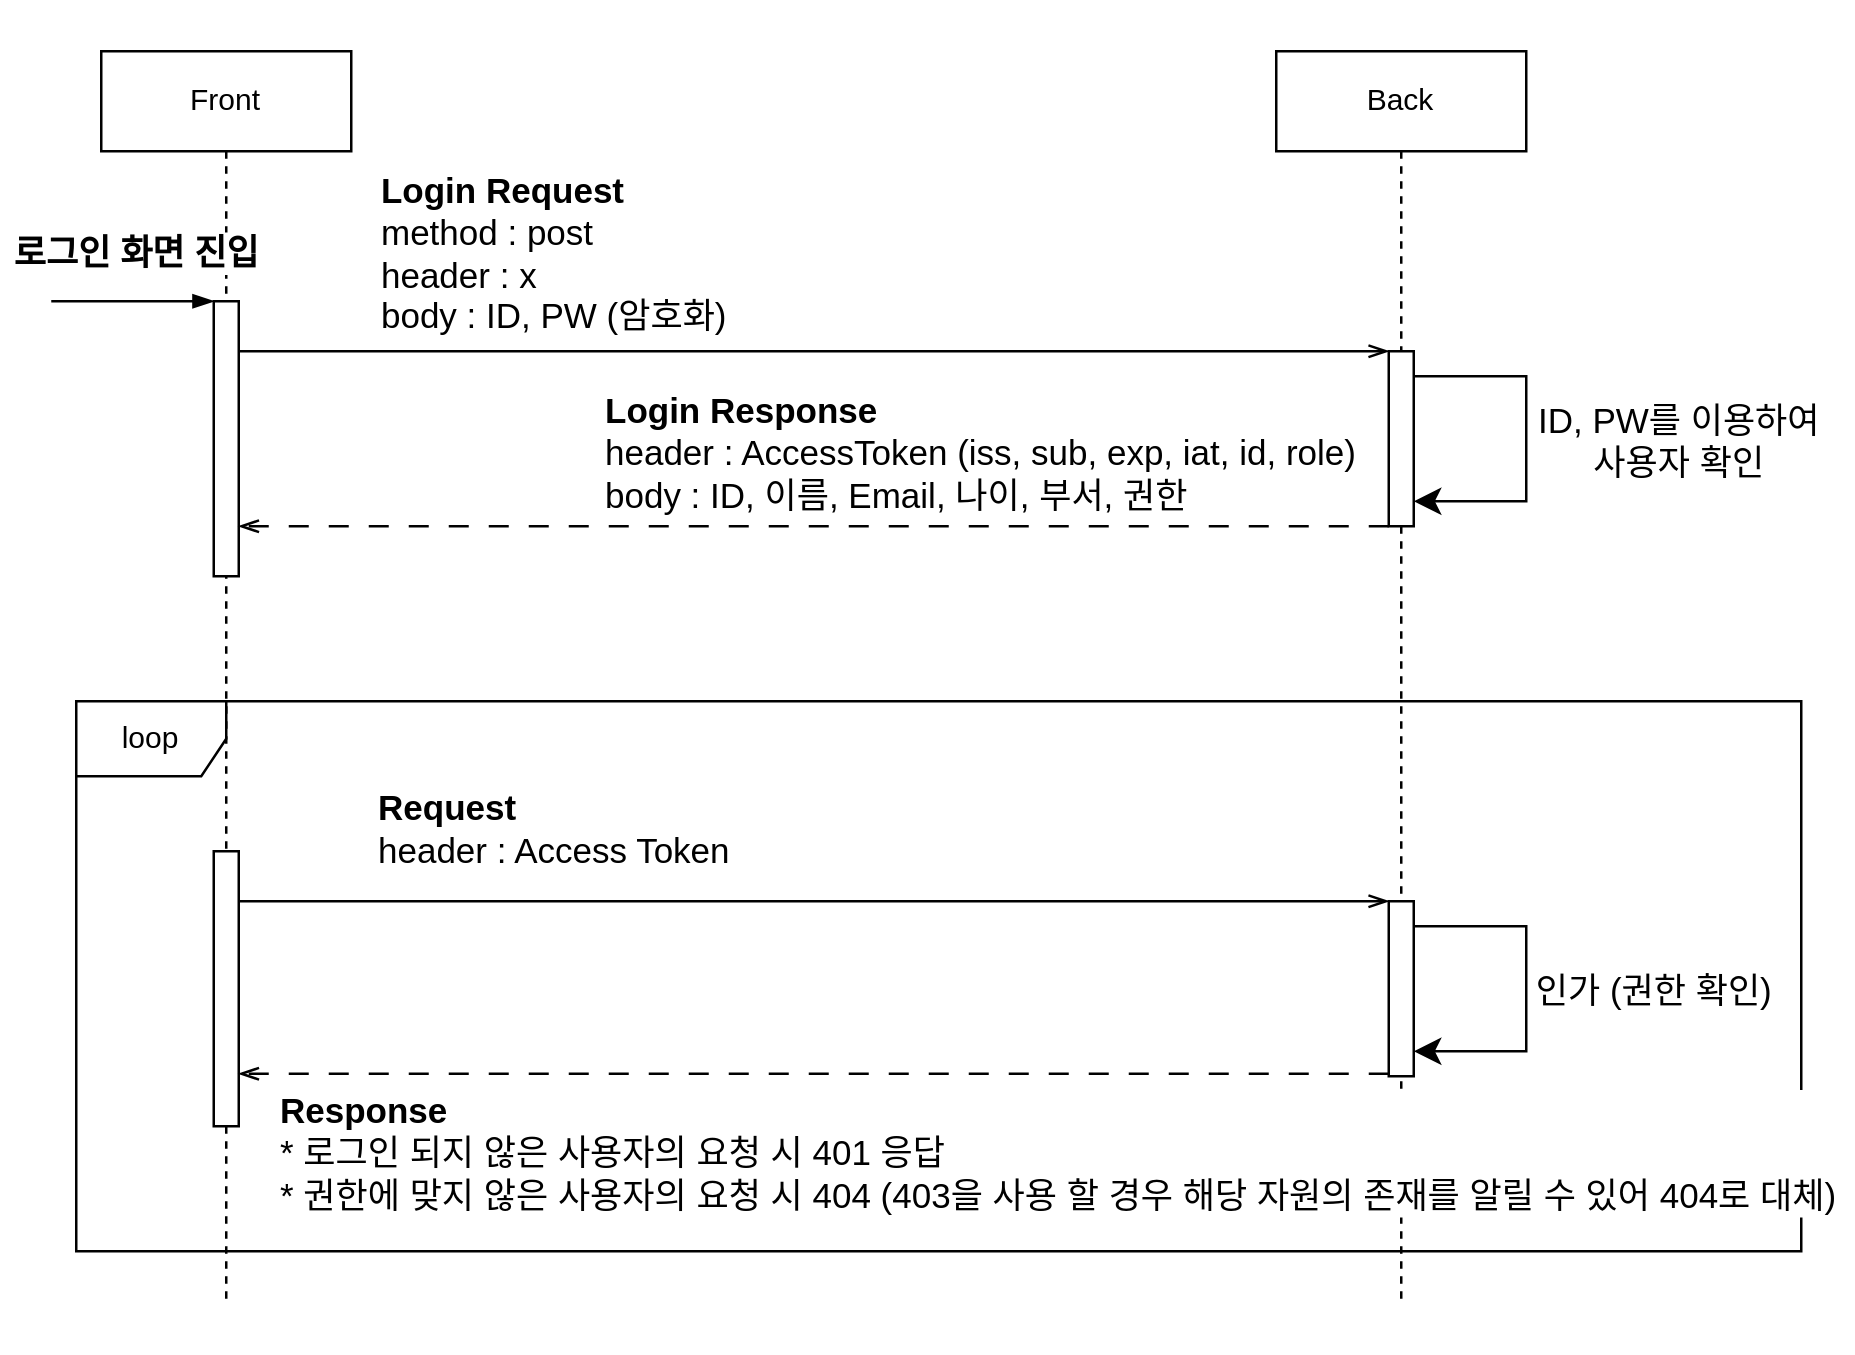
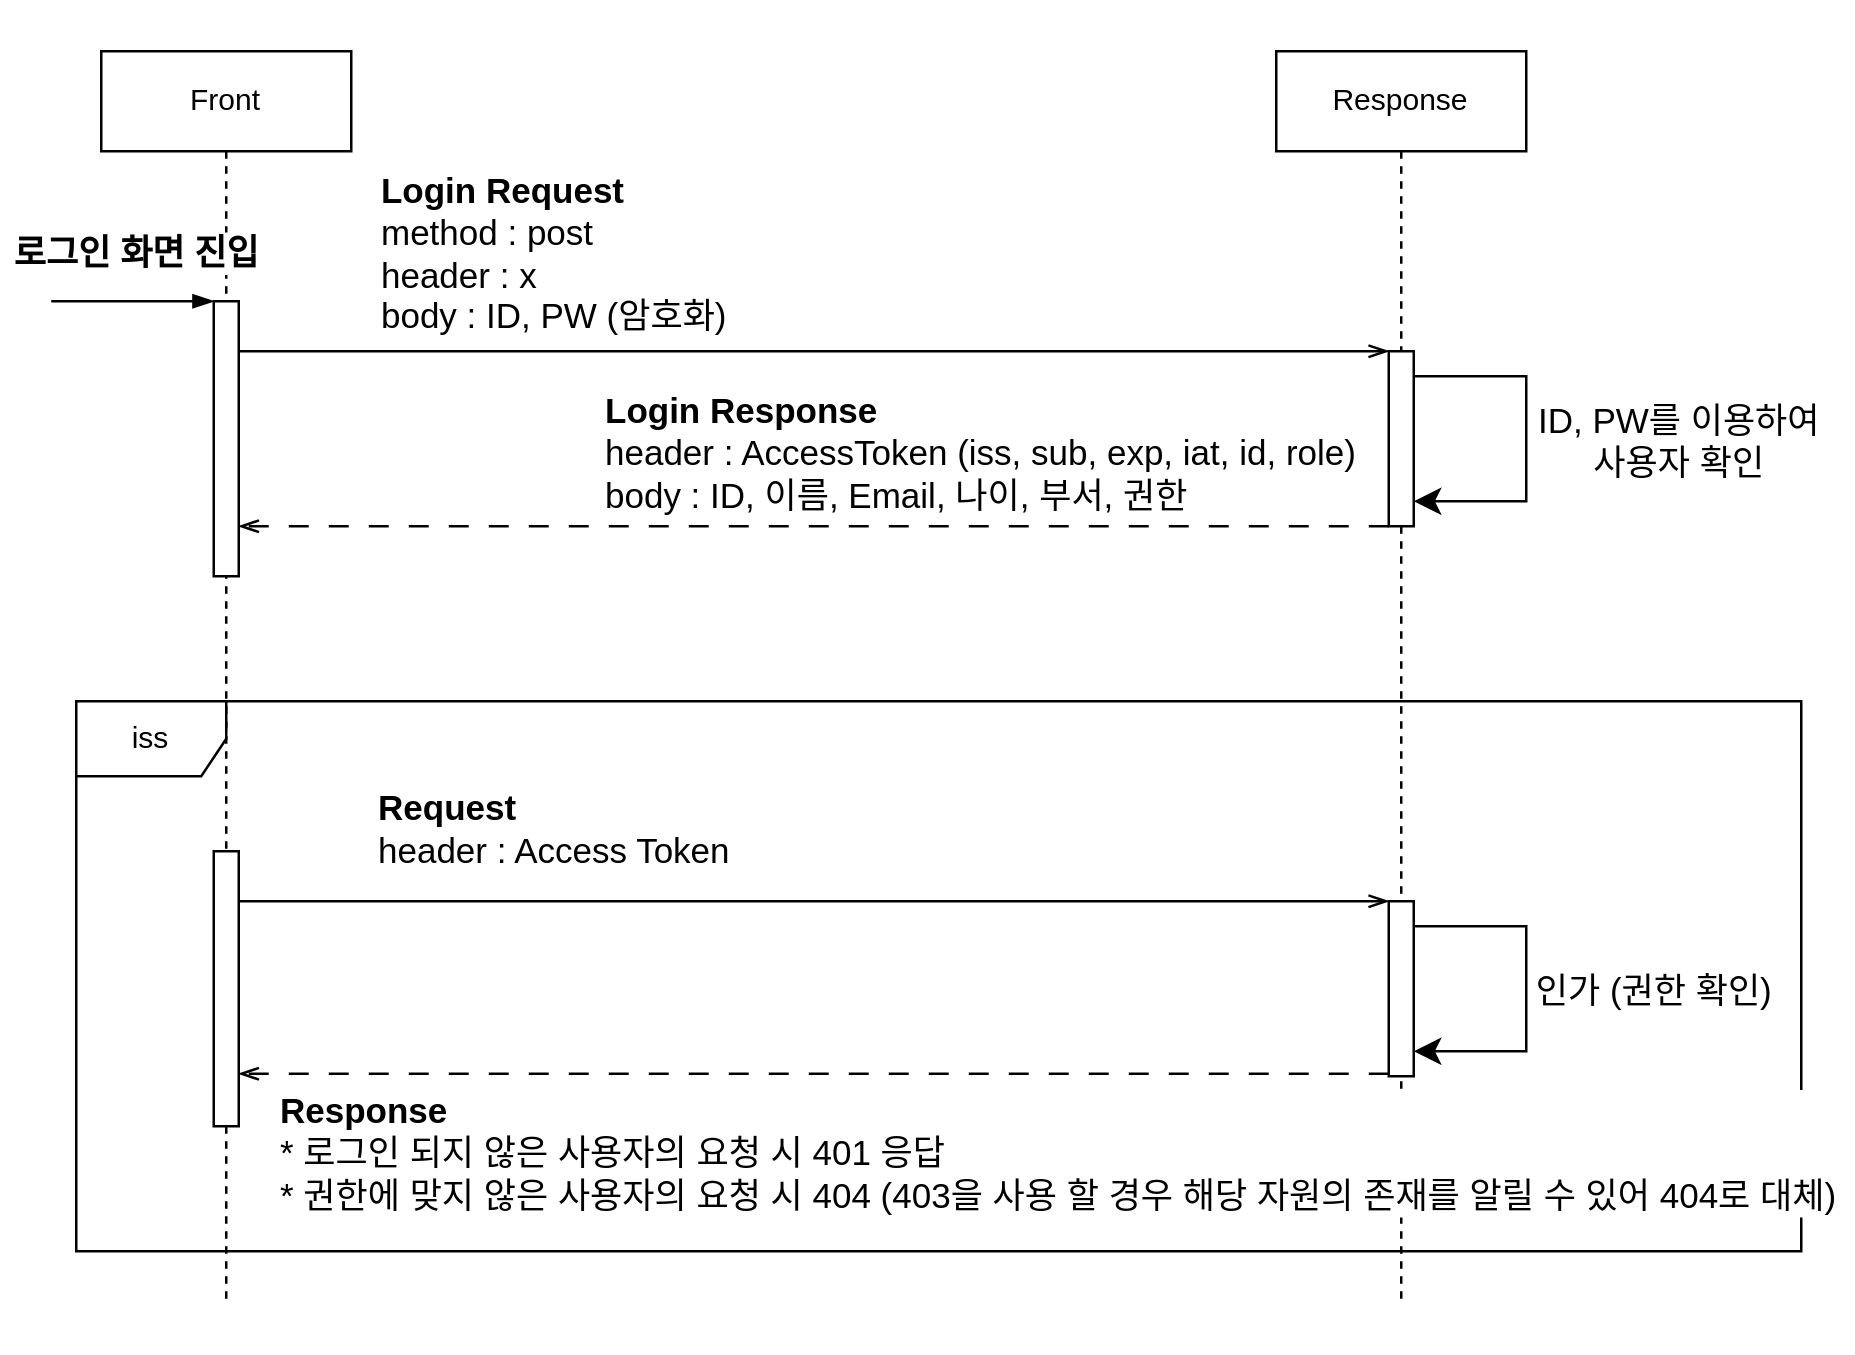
  <mxCell id="0" />
  <mxCell id="1" parent="0" />
  <mxCell id="2" value="Front" style="shape=umlLifeline;perimeter=lifelinePerimeter;whiteSpace=wrap;html=1;container=0;dropTarget=0;collapsible=0;recursiveResize=0;outlineConnect=0;portConstraint=eastwest;newEdgeStyle={&quot;edgeStyle&quot;:&quot;elbowEdgeStyle&quot;,&quot;elbow&quot;:&quot;vertical&quot;,&quot;curved&quot;:0,&quot;rounded&quot;:0};" parent="1" vertex="1"><mxGeometry x="40" y="20" width="100" height="500" as="geometry" /></mxCell>
  <mxCell id="3" value="" style="html=1;points=[];perimeter=orthogonalPerimeter;outlineConnect=0;targetShapes=umlLifeline;portConstraint=eastwest;newEdgeStyle={&quot;edgeStyle&quot;:&quot;elbowEdgeStyle&quot;,&quot;elbow&quot;:&quot;vertical&quot;,&quot;curved&quot;:0,&quot;rounded&quot;:0};" parent="2" vertex="1"><mxGeometry x="45" y="100" width="10" height="110" as="geometry" /></mxCell>
- <mxCell id="4" value="Back" style="shape=umlLifeline;perimeter=lifelinePerimeter;whiteSpace=wrap;html=1;container=0;dropTarget=0;collapsible=0;recursiveResize=0;outlineConnect=0;portConstraint=eastwest;newEdgeStyle={&quot;edgeStyle&quot;:&quot;elbowEdgeStyle&quot;,&quot;elbow&quot;:&quot;vertical&quot;,&quot;curved&quot;:0,&quot;rounded&quot;:0};" parent="1" vertex="1"><mxGeometry x="510" y="20" width="100" height="500" as="geometry" /></mxCell>
+ <mxCell id="4" value="Response" style="shape=umlLifeline;perimeter=lifelinePerimeter;whiteSpace=wrap;html=1;container=0;dropTarget=0;collapsible=0;recursiveResize=0;outlineConnect=0;portConstraint=eastwest;newEdgeStyle={&quot;edgeStyle&quot;:&quot;elbowEdgeStyle&quot;,&quot;elbow&quot;:&quot;vertical&quot;,&quot;curved&quot;:0,&quot;rounded&quot;:0};" parent="1" vertex="1"><mxGeometry x="510" y="20" width="100" height="500" as="geometry" /></mxCell>
  <mxCell id="5" value="" style="html=1;points=[];perimeter=orthogonalPerimeter;outlineConnect=0;targetShapes=umlLifeline;portConstraint=eastwest;newEdgeStyle={&quot;edgeStyle&quot;:&quot;elbowEdgeStyle&quot;,&quot;elbow&quot;:&quot;vertical&quot;,&quot;curved&quot;:0,&quot;rounded&quot;:0};" parent="4" vertex="1"><mxGeometry x="45" y="120" width="10" height="70" as="geometry" /></mxCell>
  <mxCell id="6" value="" style="edgeStyle=elbowEdgeStyle;elbow=vertical;endArrow=classic;html=1;curved=0;rounded=0;endSize=8;startSize=8;" parent="4" source="5" target="5" edge="1"><mxGeometry width="50" height="50" relative="1" as="geometry"><mxPoint x="55" y="140" as="sourcePoint" /><mxPoint x="55" y="180" as="targetPoint" /><Array as="points"><mxPoint x="100" y="130" /></Array></mxGeometry></mxCell>
  <mxCell id="7" value="ID, PW를 이용하여 &lt;br style=&quot;font-size: 14px;&quot;&gt;사용자 확인" style="edgeLabel;html=1;align=center;verticalAlign=middle;resizable=0;points=[];fontSize=14;" parent="6" vertex="1" connectable="0"><mxGeometry x="0.013" y="1" relative="1" as="geometry"><mxPoint x="59" y="-1" as="offset" /></mxGeometry></mxCell>
  <mxCell id="8" value="" style="endArrow=blockThin;html=1;rounded=0;endFill=1;" parent="1" target="3" edge="1"><mxGeometry relative="1" as="geometry"><mxPoint x="20" y="120" as="sourcePoint" /><mxPoint x="460" y="620" as="targetPoint" /></mxGeometry></mxCell>
  <mxCell id="9" value="로그인 화면 진입" style="edgeLabel;resizable=0;html=1;align=center;verticalAlign=middle;fontSize=14;fontStyle=1" parent="8" connectable="0" vertex="1"><mxGeometry relative="1" as="geometry"><mxPoint y="-20" as="offset" /></mxGeometry></mxCell>
  <mxCell id="10" value="" style="endArrow=openThin;html=1;rounded=0;endFill=0;" parent="1" source="3" target="5" edge="1"><mxGeometry relative="1" as="geometry"><mxPoint x="160" y="150" as="sourcePoint" /><mxPoint x="320" y="150" as="targetPoint" /><Array as="points"><mxPoint x="330" y="140" /></Array></mxGeometry></mxCell>
  <mxCell id="11" value="&lt;div style=&quot;text-align: left;&quot;&gt;&lt;b&gt;Login Request&lt;/b&gt;&lt;/div&gt;&lt;div style=&quot;text-align: left;&quot;&gt;method : post&lt;/div&gt;&lt;div style=&quot;text-align: left;&quot;&gt;header : x&lt;/div&gt;&lt;div style=&quot;text-align: left;&quot;&gt;body : ID, PW (암호화)&lt;/div&gt;" style="edgeLabel;resizable=0;html=1;align=center;verticalAlign=middle;fontSize=14;" parent="10" connectable="0" vertex="1"><mxGeometry relative="1" as="geometry"><mxPoint x="-105" y="-40" as="offset" /></mxGeometry></mxCell>
  <mxCell id="12" value="" style="endArrow=openThin;html=1;rounded=0;endFill=0;dashed=1;dashPattern=8 8;" parent="1" source="5" target="3" edge="1"><mxGeometry relative="1" as="geometry"><mxPoint x="105" y="280" as="sourcePoint" /><mxPoint x="565" y="280" as="targetPoint" /><Array as="points"><mxPoint x="350" y="210" /></Array></mxGeometry></mxCell>
  <mxCell id="13" value="&lt;b&gt;Login Response&lt;/b&gt;&lt;br&gt;header : AccessToken (iss, sub, exp, iat, id, role)&lt;br style=&quot;font-size: 14px;&quot;&gt;body : ID, 이름, Email, 나이, 부서, 권한" style="edgeLabel;resizable=0;html=1;align=left;verticalAlign=middle;fontSize=14;" parent="12" connectable="0" vertex="1"><mxGeometry relative="1" as="geometry"><mxPoint x="-85" y="-30" as="offset" /></mxGeometry></mxCell>
- <mxCell id="14" value="loop" style="shape=umlFrame;whiteSpace=wrap;html=1;pointerEvents=0;" parent="1" vertex="1"><mxGeometry x="30" y="280" width="690" height="220" as="geometry" /></mxCell>
+ <mxCell id="14" value="iss" style="shape=umlFrame;whiteSpace=wrap;html=1;pointerEvents=0;" parent="1" vertex="1"><mxGeometry x="30" y="280" width="690" height="220" as="geometry" /></mxCell>
  <mxCell id="15" value="" style="html=1;points=[];perimeter=orthogonalPerimeter;outlineConnect=0;targetShapes=umlLifeline;portConstraint=eastwest;newEdgeStyle={&quot;edgeStyle&quot;:&quot;elbowEdgeStyle&quot;,&quot;elbow&quot;:&quot;vertical&quot;,&quot;curved&quot;:0,&quot;rounded&quot;:0};" parent="1" vertex="1"><mxGeometry x="85" y="340" width="10" height="110" as="geometry" /></mxCell>
  <mxCell id="16" value="" style="html=1;points=[];perimeter=orthogonalPerimeter;outlineConnect=0;targetShapes=umlLifeline;portConstraint=eastwest;newEdgeStyle={&quot;edgeStyle&quot;:&quot;elbowEdgeStyle&quot;,&quot;elbow&quot;:&quot;vertical&quot;,&quot;curved&quot;:0,&quot;rounded&quot;:0};" parent="1" vertex="1"><mxGeometry x="555" y="360" width="10" height="70" as="geometry" /></mxCell>
  <mxCell id="17" value="" style="edgeStyle=elbowEdgeStyle;elbow=vertical;endArrow=classic;html=1;curved=0;rounded=0;endSize=8;startSize=8;" parent="1" source="16" target="16" edge="1"><mxGeometry width="50" height="50" relative="1" as="geometry"><mxPoint x="565" y="380" as="sourcePoint" /><mxPoint x="565" y="420" as="targetPoint" /><Array as="points"><mxPoint x="610" y="370" /></Array></mxGeometry></mxCell>
  <mxCell id="18" value="인가 (권한 확인)" style="edgeLabel;html=1;align=center;verticalAlign=middle;resizable=0;points=[];fontSize=14;" parent="17" vertex="1" connectable="0"><mxGeometry x="0.013" y="1" relative="1" as="geometry"><mxPoint x="49" y="-1" as="offset" /></mxGeometry></mxCell>
  <mxCell id="19" value="" style="endArrow=openThin;html=1;rounded=0;endFill=0;" parent="1" source="15" target="16" edge="1"><mxGeometry relative="1" as="geometry"><mxPoint x="160" y="370" as="sourcePoint" /><mxPoint x="320" y="370" as="targetPoint" /><Array as="points"><mxPoint x="330" y="360" /></Array></mxGeometry></mxCell>
  <mxCell id="20" value="&lt;div style=&quot;text-align: left;&quot;&gt;&lt;b&gt;Request&lt;/b&gt;&lt;/div&gt;&lt;div style=&quot;text-align: left;&quot;&gt;header : Access Token&lt;/div&gt;" style="edgeLabel;resizable=0;html=1;align=center;verticalAlign=middle;fontSize=14;" parent="19" connectable="0" vertex="1"><mxGeometry relative="1" as="geometry"><mxPoint x="-105" y="-30" as="offset" /></mxGeometry></mxCell>
  <mxCell id="21" value="" style="endArrow=openThin;html=1;rounded=0;endFill=0;dashed=1;dashPattern=8 8;" parent="1" source="16" target="15" edge="1"><mxGeometry relative="1" as="geometry"><mxPoint x="560" y="429" as="sourcePoint" /><mxPoint x="100" y="429" as="targetPoint" /><Array as="points"><mxPoint x="355" y="429" /></Array></mxGeometry></mxCell>
  <mxCell id="22" value="&lt;b&gt;Response&lt;br&gt;&lt;/b&gt;* 로그인 되지 않은 사용자의 요청 시 401 응답&lt;br&gt;* 권한에 맞지 않은 사용자의 요청 시 404 (403을 사용 할 경우 해당 자원의 존재를 알릴 수 있어 404로 대체)&amp;nbsp;" style="edgeLabel;resizable=0;html=1;align=left;verticalAlign=middle;fontSize=14;" parent="21" connectable="0" vertex="1"><mxGeometry relative="1" as="geometry"><mxPoint x="-215" y="31" as="offset" /></mxGeometry></mxCell>
